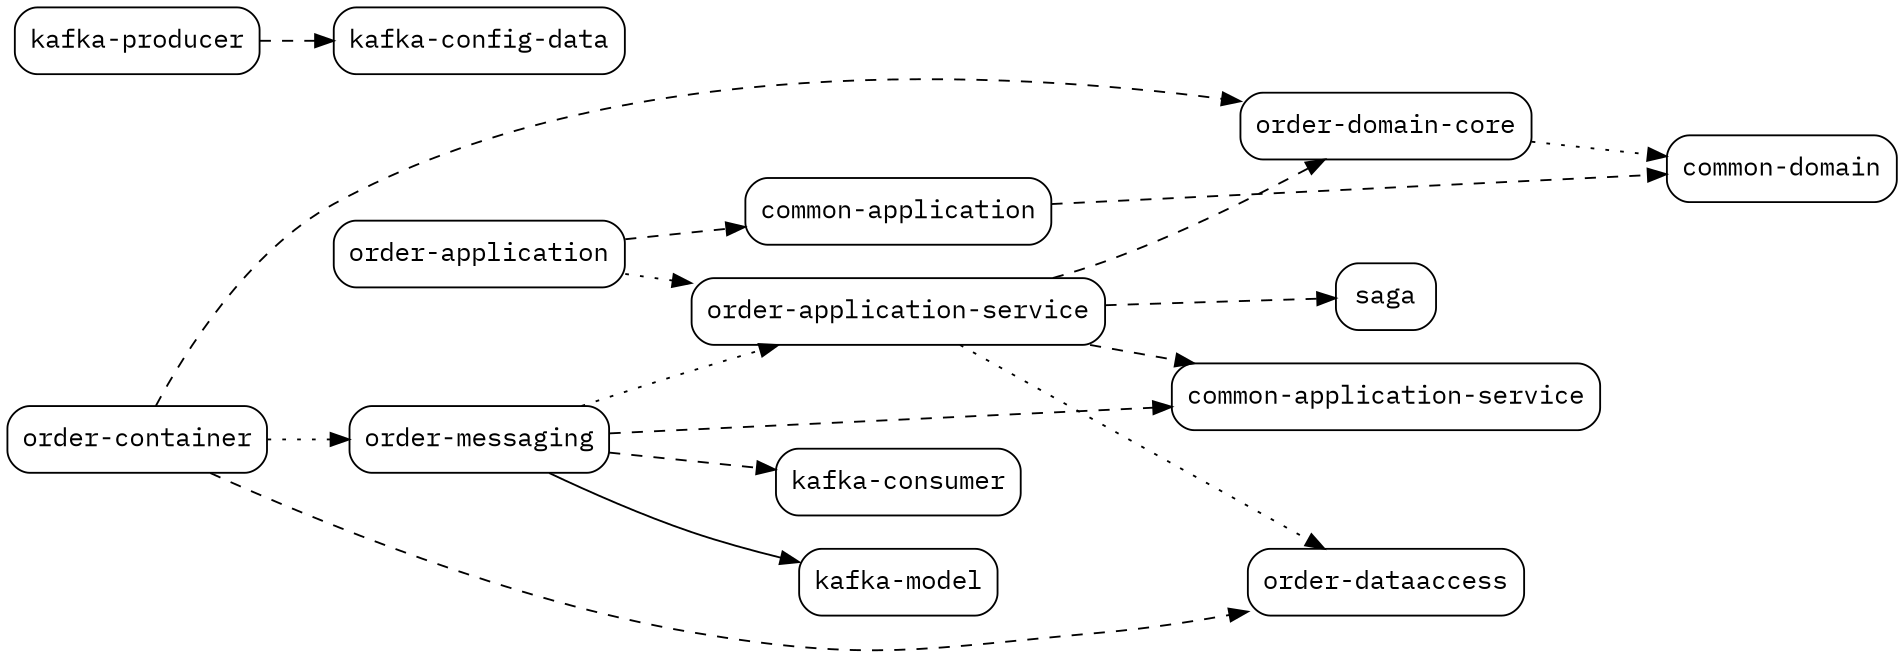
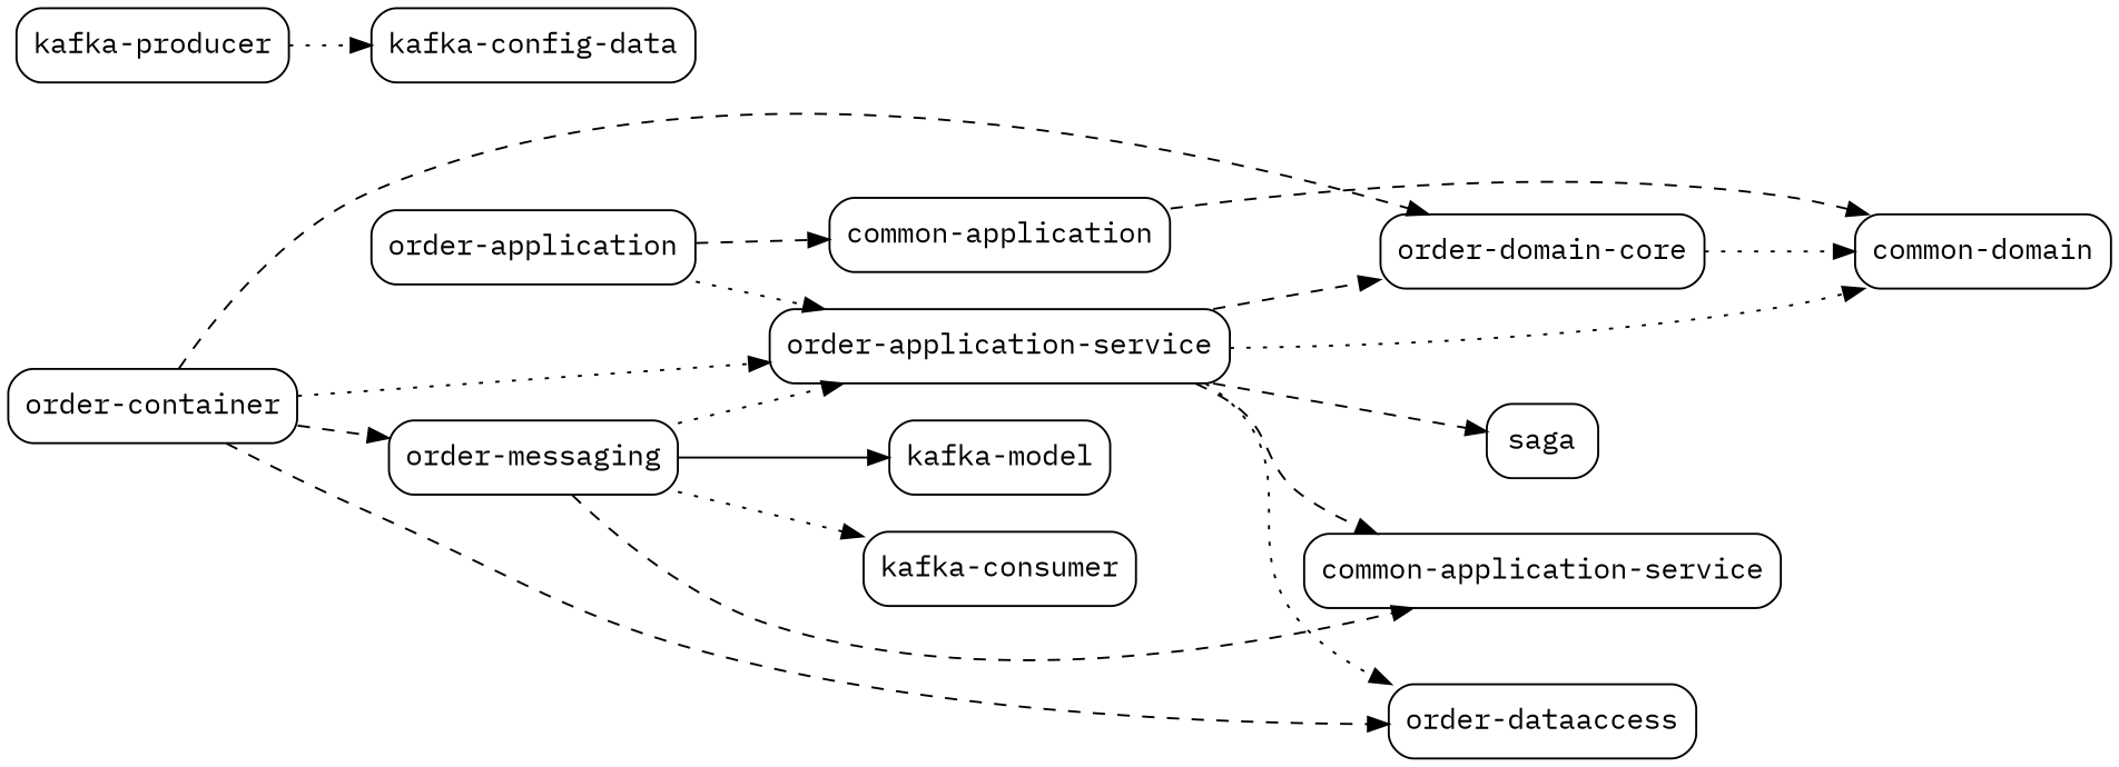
  digraph {
    fontname="IBM Plex Mono"
    rankdir=LR
    node [fontname="IBM Plex Mono" fontsize=14 shape=box style=rounded]
    edge [fontname="IBM Plex Mono" fontsize=10 style=dashed]
    n1 [label=<order-domain-core>]
    n2 [label=<common-domain>]
    n3 [label=<order-application-service>]
    n4 [label=<saga>]
    n5 [label=<common-application-service>]
    n6 [label=<order-dataaccess>]
    n7 [label=<common-application>]
    n8 [label=<order-application>]
    n9 [label=<order-messaging>]
    n10 [label=<kafka-consumer>]
    n11 [label=<kafka-model>]
    n12 [label=<kafka-producer>]
    n13 [label=<kafka-config-data>]
    n14 [label=<order-container>]
    n1 -> n2 [style=dotted]
    n3 -> n1
+   n3 -> n2 [style=dotted]
    n3 -> n4
    n3 -> n5
    n3 -> n6 [style=dotted]
    n7 -> n2
    n8 -> n3 [style=dotted]
    n8 -> n7
    n9 -> n3 [style=dotted]
    n9 -> n5
-   n9 -> n10
+   n9 -> n10 [style=dotted]
    n9 -> n11 [style=solid]
-   n12 -> n13
+   n12 -> n13 [style=dotted]
    n14 -> n1
+   n14 -> n3 [style=dotted]
    n14 -> n6
-   n14 -> n9 [style=dotted]
+   n14 -> n9
  }
